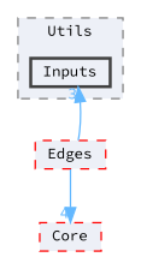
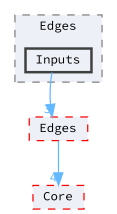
  digraph {
    compound=true
    fontname="Source Code Pro"
    node [color=red fillcolor="#edf0f7" fontname="Source Code Pro" fontsize=10 shape=box style="filled,dashed"]
    edge [color=steelblue1 fontcolor=steelblue1 fontname="Source Code Pro" fontsize=10 labeldistance=1.5 labelfontname=Helvetica labelfontsize=10]
    n1 [color=grey25 height=0.2 label=Inputs style="filled,bold" width=0.4]
    n2 [height=0.2 label=Edges width=0.4]
    n3 [height=0.2 label=Core width=0.4]
    subgraph cluster_1 {
      bgcolor="#edf0f7"
      fontsize=10
-     label=Utils
+     label=Edges
      pencolor=grey50
      style="filled,dashed"
      n1
    }
-   n2 -> n1 [headlabel=3]
+   n1 -> n2 [headlabel=3]
    n2 -> n3 [headlabel=4]
  }
